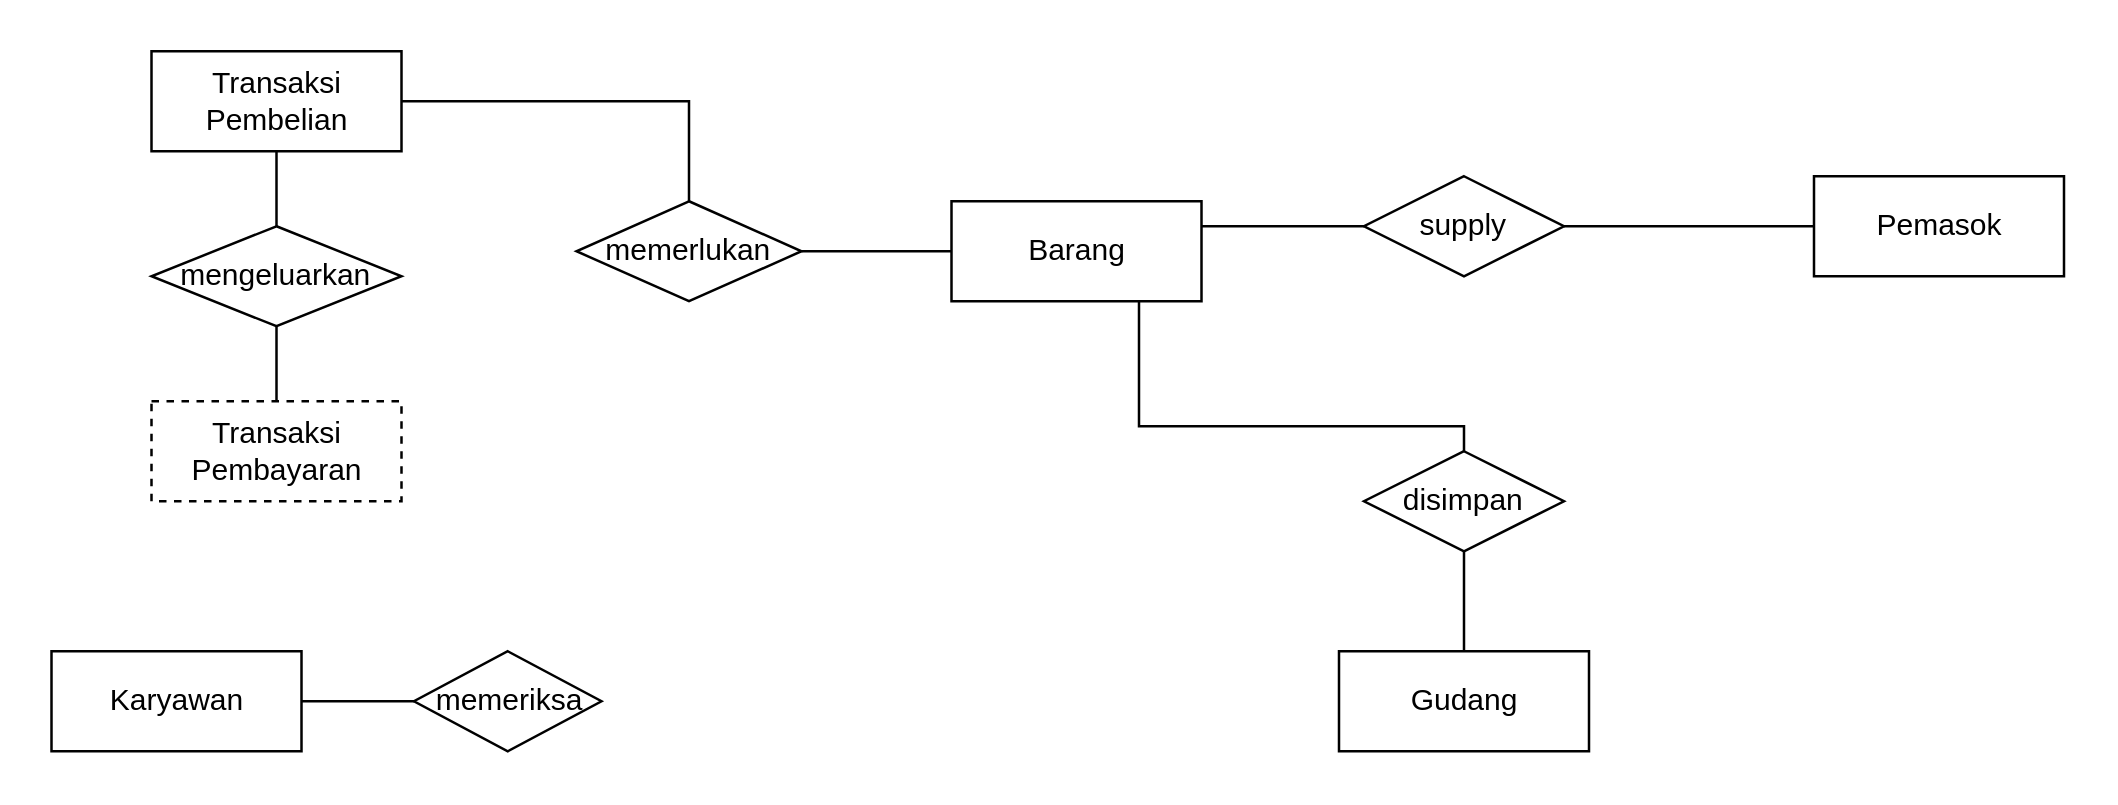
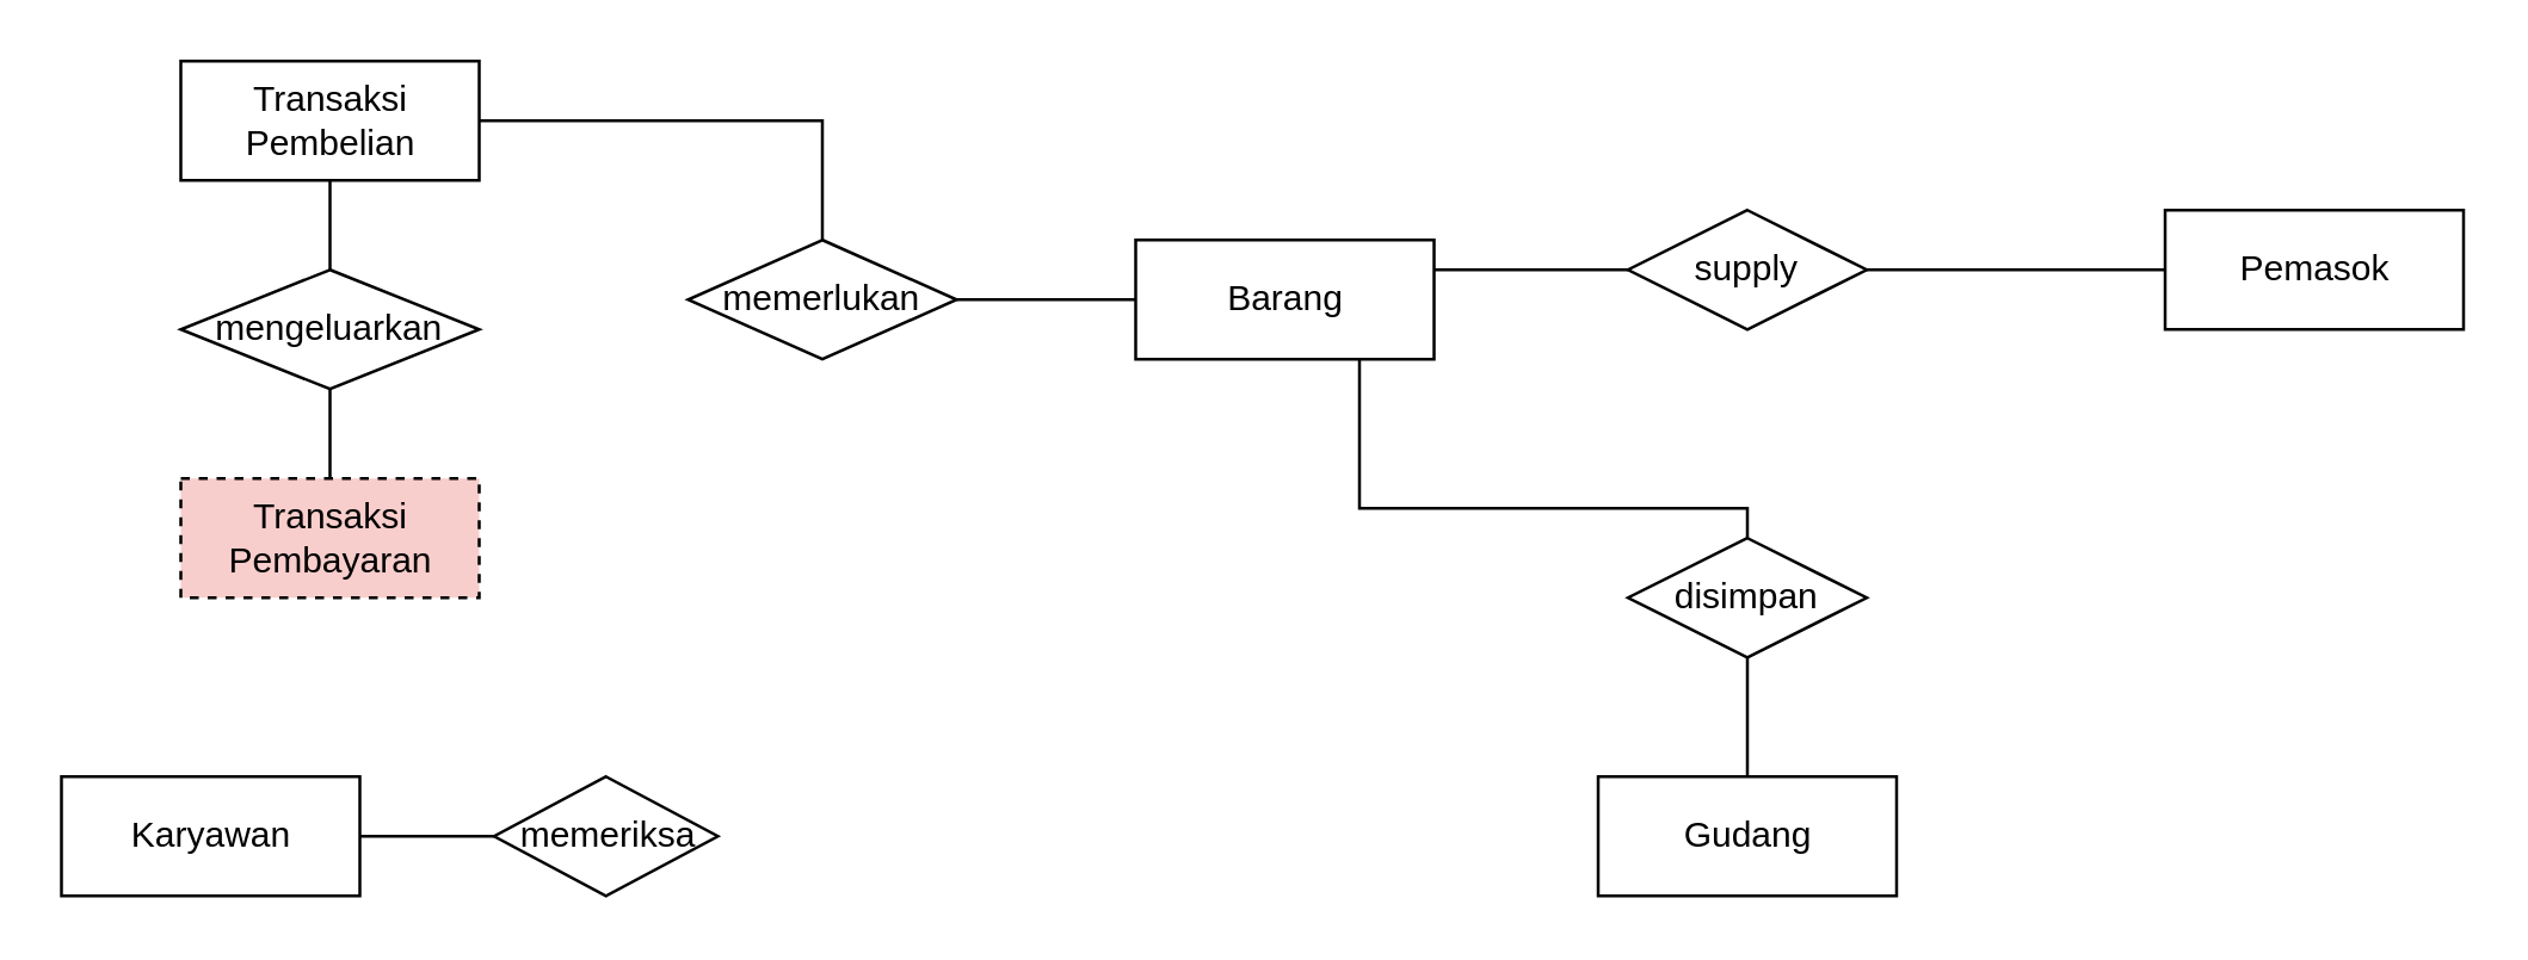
  <mxCell id="0" />
  <mxCell id="1" parent="0" />
  <mxCell id="2" value="" style="edgeStyle=orthogonalEdgeStyle;rounded=0;orthogonalLoop=1;jettySize=auto;html=1;endArrow=none;endFill=0;" edge="1" parent="1" source="3" target="21"><mxGeometry relative="1" as="geometry" /></mxCell>
  <mxCell id="3" value="Karyawan&lt;br&gt;" style="html=1;dashed=0;whitespace=wrap;" vertex="1" parent="1"><mxGeometry x="20" y="260" width="100" height="40" as="geometry" /></mxCell>
  <mxCell id="4" value="Barang&lt;br&gt;" style="html=1;dashed=0;whitespace=wrap;" vertex="1" parent="1"><mxGeometry x="380" y="80" width="100" height="40" as="geometry" /></mxCell>
  <mxCell id="5" style="edgeStyle=orthogonalEdgeStyle;rounded=0;orthogonalLoop=1;jettySize=auto;html=1;endArrow=none;endFill=0;" edge="1" parent="1" source="6" target="12"><mxGeometry relative="1" as="geometry" /></mxCell>
  <mxCell id="6" value="Pemasok&lt;br&gt;" style="html=1;dashed=0;whitespace=wrap;" vertex="1" parent="1"><mxGeometry x="725" y="70" width="100" height="40" as="geometry" /></mxCell>
  <mxCell id="7" value="" style="edgeStyle=orthogonalEdgeStyle;rounded=0;orthogonalLoop=1;jettySize=auto;html=1;endArrow=none;endFill=0;" edge="1" parent="1" source="9" target="20"><mxGeometry relative="1" as="geometry" /></mxCell>
  <mxCell id="8" value="" style="edgeStyle=orthogonalEdgeStyle;rounded=0;orthogonalLoop=1;jettySize=auto;html=1;endArrow=none;endFill=0;" edge="1" parent="1" source="9"><mxGeometry relative="1" as="geometry"><mxPoint x="110" y="90" as="targetPoint" /></mxGeometry></mxCell>
  <mxCell id="9" value="Transaksi&lt;br&gt;Pembelian&lt;br&gt;" style="html=1;dashed=0;whitespace=wrap;" vertex="1" parent="1"><mxGeometry x="60" y="20" width="100" height="40" as="geometry" /></mxCell>
- <mxCell id="10" value="Transaksi&lt;br&gt;Pembayaran&lt;br&gt;" style="html=1;dashed=1;whitespace=wrap;" vertex="1" parent="1"><mxGeometry x="60" y="160" width="100" height="40" as="geometry" /></mxCell>
+ <mxCell id="10" value="Transaksi&lt;br&gt;Pembayaran&lt;br&gt;" style="html=1;dashed=1;whitespace=wrap;fillColor=#f8cecc;" vertex="1" parent="1"><mxGeometry x="60" y="160" width="100" height="40" as="geometry" /></mxCell>
  <mxCell id="11" style="edgeStyle=orthogonalEdgeStyle;rounded=0;orthogonalLoop=1;jettySize=auto;html=1;endArrow=none;endFill=0;entryX=1;entryY=0.25;entryDx=0;entryDy=0;" edge="1" parent="1" source="12" target="4"><mxGeometry relative="1" as="geometry"><Array as="points"><mxPoint x="585" y="90" /><mxPoint x="585" y="90" /></Array></mxGeometry></mxCell>
  <mxCell id="12" value="supply&lt;br&gt;" style="rhombus;whiteSpace=wrap;html=1;" vertex="1" parent="1"><mxGeometry x="545" y="70" width="80" height="40" as="geometry" /></mxCell>
  <mxCell id="13" value="Gudang&lt;br&gt;" style="html=1;whitespace=wrap;" vertex="1" parent="1"><mxGeometry x="535" y="260" width="100" height="40" as="geometry" /></mxCell>
  <mxCell id="14" style="edgeStyle=orthogonalEdgeStyle;rounded=0;orthogonalLoop=1;jettySize=auto;html=1;endArrow=none;endFill=0;" edge="1" parent="1" source="16" target="13"><mxGeometry relative="1" as="geometry" /></mxCell>
  <mxCell id="15" style="edgeStyle=orthogonalEdgeStyle;rounded=0;orthogonalLoop=1;jettySize=auto;html=1;endArrow=none;endFill=0;exitX=0.5;exitY=0;exitDx=0;exitDy=0;entryX=0.75;entryY=1;entryDx=0;entryDy=0;" edge="1" parent="1" source="16" target="4"><mxGeometry relative="1" as="geometry"><mxPoint x="615" y="40" as="sourcePoint" /><Array as="points"><mxPoint x="585" y="170" /><mxPoint x="455" y="170" /></Array></mxGeometry></mxCell>
  <mxCell id="16" value="disimpan&lt;br&gt;" style="rhombus;whiteSpace=wrap;html=1;" vertex="1" parent="1"><mxGeometry x="545" y="180" width="80" height="40" as="geometry" /></mxCell>
  <mxCell id="17" value="" style="edgeStyle=orthogonalEdgeStyle;rounded=0;orthogonalLoop=1;jettySize=auto;html=1;endArrow=none;endFill=0;" edge="1" parent="1" source="18" target="10"><mxGeometry relative="1" as="geometry" /></mxCell>
  <mxCell id="18" value="mengeluarkan&lt;br&gt;" style="rhombus;whiteSpace=wrap;html=1;" vertex="1" parent="1"><mxGeometry x="60" y="90" width="100" height="40" as="geometry" /></mxCell>
  <mxCell id="19" value="" style="edgeStyle=orthogonalEdgeStyle;rounded=0;orthogonalLoop=1;jettySize=auto;html=1;endArrow=none;endFill=0;" edge="1" parent="1" source="20" target="4"><mxGeometry relative="1" as="geometry" /></mxCell>
  <mxCell id="20" value="memerlukan&lt;br&gt;" style="rhombus;whiteSpace=wrap;html=1;dashed=0;" vertex="1" parent="1"><mxGeometry x="230" y="80" width="90" height="40" as="geometry" /></mxCell>
  <mxCell id="21" value="memeriksa" style="shape=rhombus;html=1;dashed=0;whitespace=wrap;perimeter=rhombusPerimeter;" vertex="1" parent="1"><mxGeometry x="165" y="260" width="75" height="40" as="geometry" /></mxCell>
